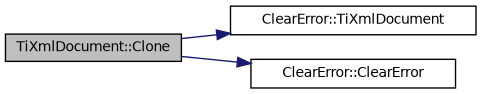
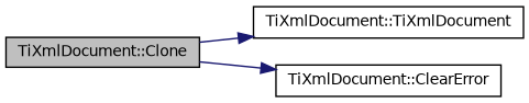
  digraph {
    rankdir=LR
    node [color=black fillcolor=white fontname=Helvetica fontsize=10 shape=record style=filled]
    edge [color=midnightblue fontname=Helvetica fontsize=10 labelfontname=Helvetica labelfontsize=10 style=solid]
    n1 [fillcolor=grey75 fontcolor=black height=0.2 label="TiXmlDocument::Clone" width=0.4]
-   n2 [height=0.2 label="ClearError::TiXmlDocument" width=0.4]
-   n3 [height=0.2 label="ClearError::ClearError" width=0.4]
+   n2 [height=0.2 label="TiXmlDocument::TiXmlDocument" width=0.4]
+   n3 [height=0.2 label="TiXmlDocument::ClearError" width=0.4]
    n1 -> n2
    n1 -> n3
  }
